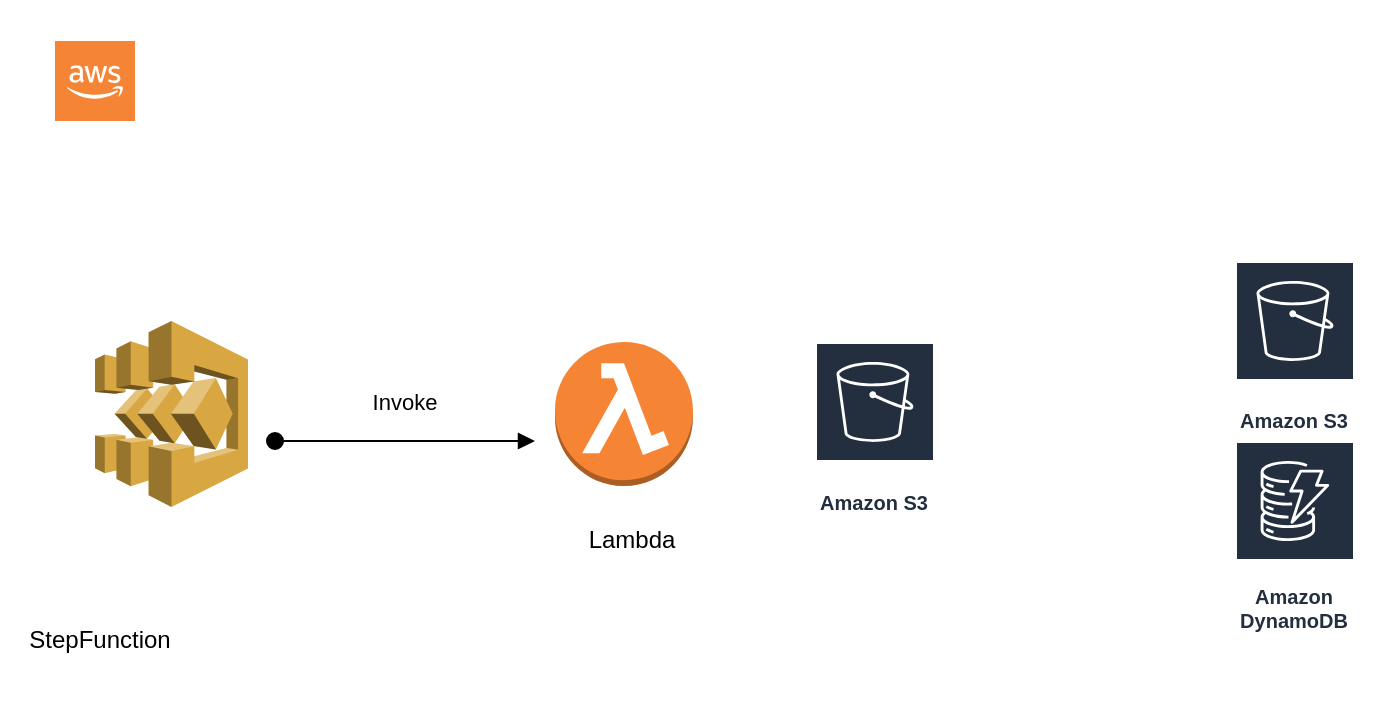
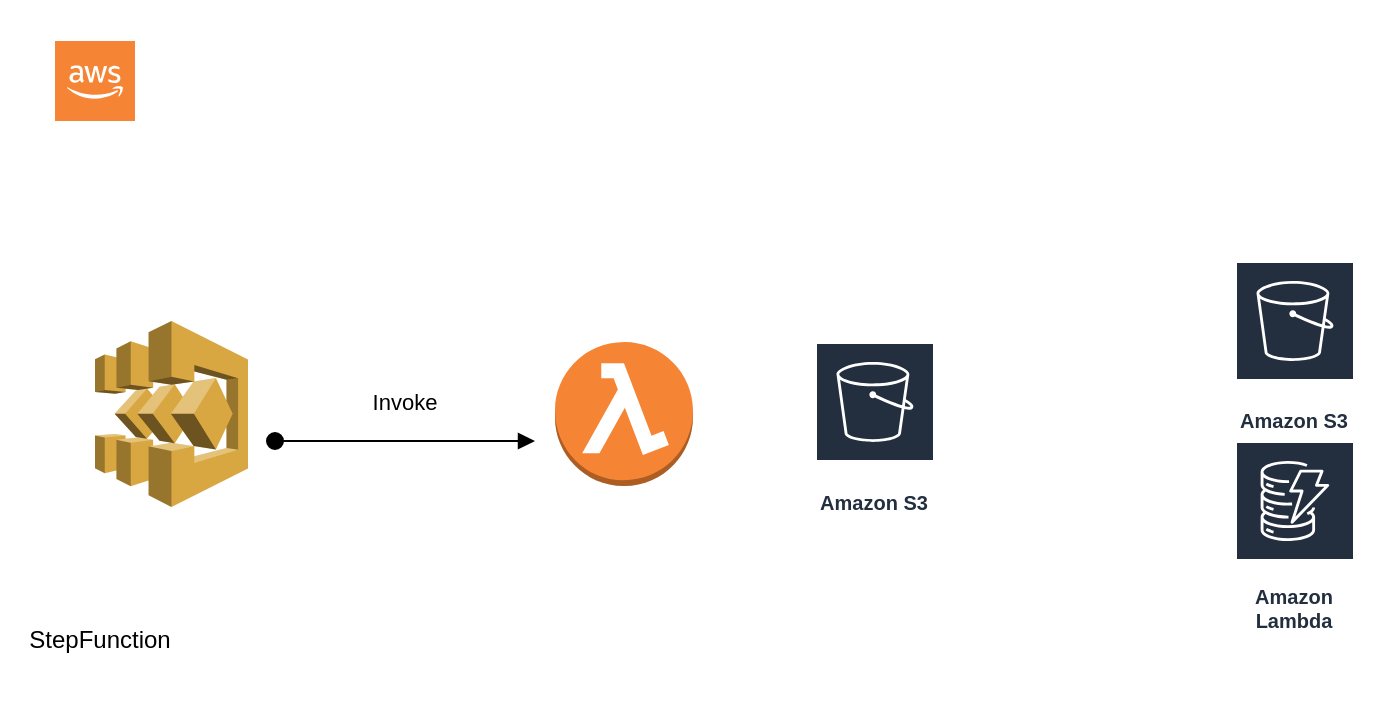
  <mxCell id="0" />
  <mxCell id="1" parent="0" />
  <mxCell id="2" value="" style="outlineConnect=0;dashed=0;verticalLabelPosition=bottom;verticalAlign=top;align=center;html=1;shape=mxgraph.aws3.lambda_function;fillColor=#F58534;gradientColor=none;" vertex="1" parent="1"><mxGeometry x="277" y="170.5" width="69" height="72" as="geometry" /></mxCell>
  <mxCell id="3" value="" style="outlineConnect=0;dashed=0;verticalLabelPosition=bottom;verticalAlign=top;align=center;html=1;shape=mxgraph.aws3.step_functions;fillColor=#D9A741;gradientColor=none;" vertex="1" parent="1"><mxGeometry x="47" y="160" width="76.5" height="93" as="geometry" /></mxCell>
  <mxCell id="4" value="" style="outlineConnect=0;dashed=0;verticalLabelPosition=bottom;verticalAlign=top;align=center;html=1;shape=mxgraph.aws3.cloud_2;fillColor=#F58534;gradientColor=none;" vertex="1" parent="1"><mxGeometry x="27" y="20" width="40" height="40" as="geometry" /></mxCell>
  <mxCell id="5" value="Amazon S3" style="sketch=0;outlineConnect=0;fontColor=#232F3E;gradientColor=none;strokeColor=#ffffff;fillColor=#232F3E;dashed=0;verticalLabelPosition=middle;verticalAlign=bottom;align=center;html=1;whiteSpace=wrap;fontSize=10;fontStyle=1;spacing=3;shape=mxgraph.aws4.productIcon;prIcon=mxgraph.aws4.s3;" vertex="1" parent="1"><mxGeometry x="617" y="130" width="60" height="90" as="geometry" /></mxCell>
- <mxCell id="6" value="Amazon DynamoDB" style="sketch=0;outlineConnect=0;fontColor=#232F3E;gradientColor=none;strokeColor=#ffffff;fillColor=#232F3E;dashed=0;verticalLabelPosition=middle;verticalAlign=bottom;align=center;html=1;whiteSpace=wrap;fontSize=10;fontStyle=1;spacing=3;shape=mxgraph.aws4.productIcon;prIcon=mxgraph.aws4.dynamodb;" vertex="1" parent="1"><mxGeometry x="617" y="220" width="60" height="100" as="geometry" /></mxCell>
+ <mxCell id="6" value="Amazon Lambda" style="sketch=0;outlineConnect=0;fontColor=#232F3E;gradientColor=none;strokeColor=#ffffff;fillColor=#232F3E;dashed=0;verticalLabelPosition=middle;verticalAlign=bottom;align=center;html=1;whiteSpace=wrap;fontSize=10;fontStyle=1;spacing=3;shape=mxgraph.aws4.productIcon;prIcon=mxgraph.aws4.dynamodb;" vertex="1" parent="1"><mxGeometry x="617" y="220" width="60" height="100" as="geometry" /></mxCell>
  <mxCell id="7" value="&lt;div&gt;Invoke&lt;/div&gt;" style="html=1;verticalAlign=bottom;startArrow=oval;startFill=1;endArrow=block;startSize=8;curved=0;rounded=0;" edge="1" parent="1"><mxGeometry y="10" width="60" relative="1" as="geometry"><mxPoint x="137" y="220" as="sourcePoint" /><mxPoint x="267" y="220" as="targetPoint" /><mxPoint as="offset" /></mxGeometry></mxCell>
  <mxCell id="8" value="StepFunction" style="text;html=1;align=center;verticalAlign=middle;whiteSpace=wrap;rounded=0;" vertex="1" parent="1"><mxGeometry x="20.25" y="305" width="60" height="30" as="geometry" /></mxCell>
- <mxCell id="9" value="Lambda" style="text;html=1;align=center;verticalAlign=middle;whiteSpace=wrap;rounded=0;" vertex="1" parent="1"><mxGeometry x="286" y="255" width="60" height="30" as="geometry" /></mxCell>
  <mxCell id="10" value="Amazon S3" style="sketch=0;outlineConnect=0;fontColor=#232F3E;gradientColor=none;strokeColor=#ffffff;fillColor=#232F3E;dashed=0;verticalLabelPosition=middle;verticalAlign=bottom;align=center;html=1;whiteSpace=wrap;fontSize=10;fontStyle=1;spacing=3;shape=mxgraph.aws4.productIcon;prIcon=mxgraph.aws4.s3;" vertex="1" parent="1"><mxGeometry x="407" y="170.5" width="60" height="90" as="geometry" /></mxCell>
